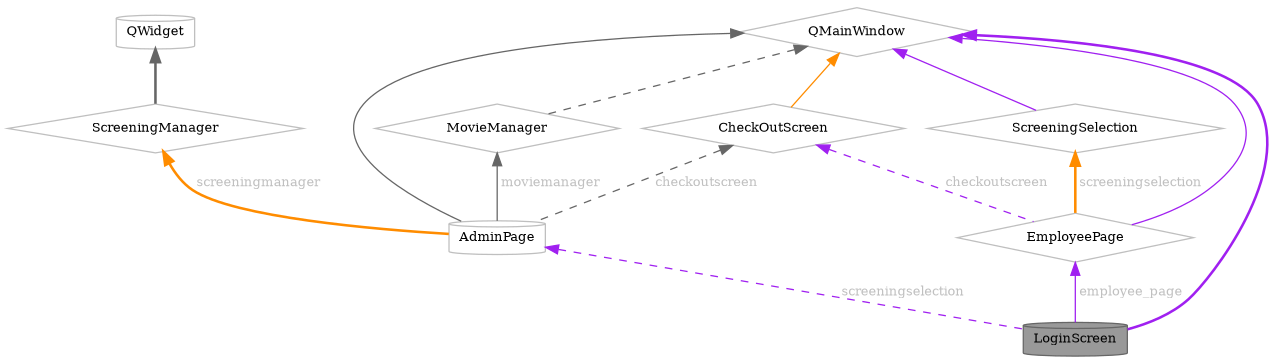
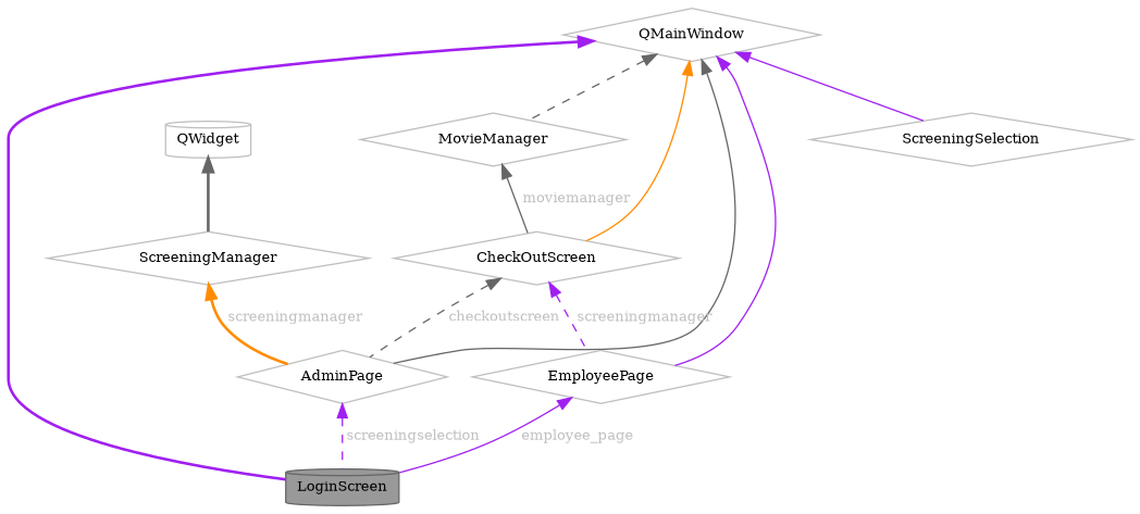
  digraph {
    fontname="DejaVu Serif"
    node [color=grey75 fillcolor=white fontname="DejaVu Serif" fontsize=10 shape=diamond style=filled]
    edge [color=purple dir=back fontname="DejaVu Serif" fontsize=10 labelfontname=Helvetica labelfontsize=10 style=solid]
    n1 [color=gray40 fillcolor=grey60 fontcolor=black height=0.2 label=LoginScreen shape=cylinder width=0.4]
    n2 [height=0.2 label=QMainWindow width=0.4]
-   n3 [height=0.2 label=AdminPage shape=cylinder width=0.4]
+   n3 [height=0.2 label=AdminPage width=0.4]
    n4 [height=0.2 label=CheckOutScreen width=0.4]
    n5 [height=0.2 label=MovieManager width=0.4]
    n6 [height=0.2 label=EmployeePage width=0.4]
    n7 [height=0.2 label=ScreeningSelection width=0.4]
    n8 [height=0.2 label=ScreeningManager width=0.4]
    n9 [height=0.2 label=QWidget shape=cylinder width=0.4]
    n2 -> n1 [style=bold]
    n2 -> n3 [color=gray40]
    n2 -> n4 [color=darkorange]
    n2 -> n5 [color=gray40 style=dashed]
    n2 -> n6
    n2 -> n7
    n3 -> n1 [fontcolor=grey label=" screeningselection" style=dashed]
    n4 -> n3 [color=gray40 fontcolor=grey label=" checkoutscreen" style=dashed]
-   n4 -> n6 [fontcolor=grey label=" checkoutscreen" style=dashed]
-   n5 -> n3 [color=gray40 fontcolor=grey label=" moviemanager"]
+   n4 -> n6 [fontcolor=grey label=" screeningmanager" style=dashed]
+   n5 -> n4 [color=gray40 fontcolor=grey label=" moviemanager"]
    n6 -> n1 [fontcolor=grey label=" employee_page"]
-   n7 -> n6 [color=darkorange fontcolor=grey label=" screeningselection" style=bold]
    n8 -> n3 [color=darkorange fontcolor=grey label=" screeningmanager" style=bold]
    n9 -> n8 [color=gray40 style=bold]
  }
